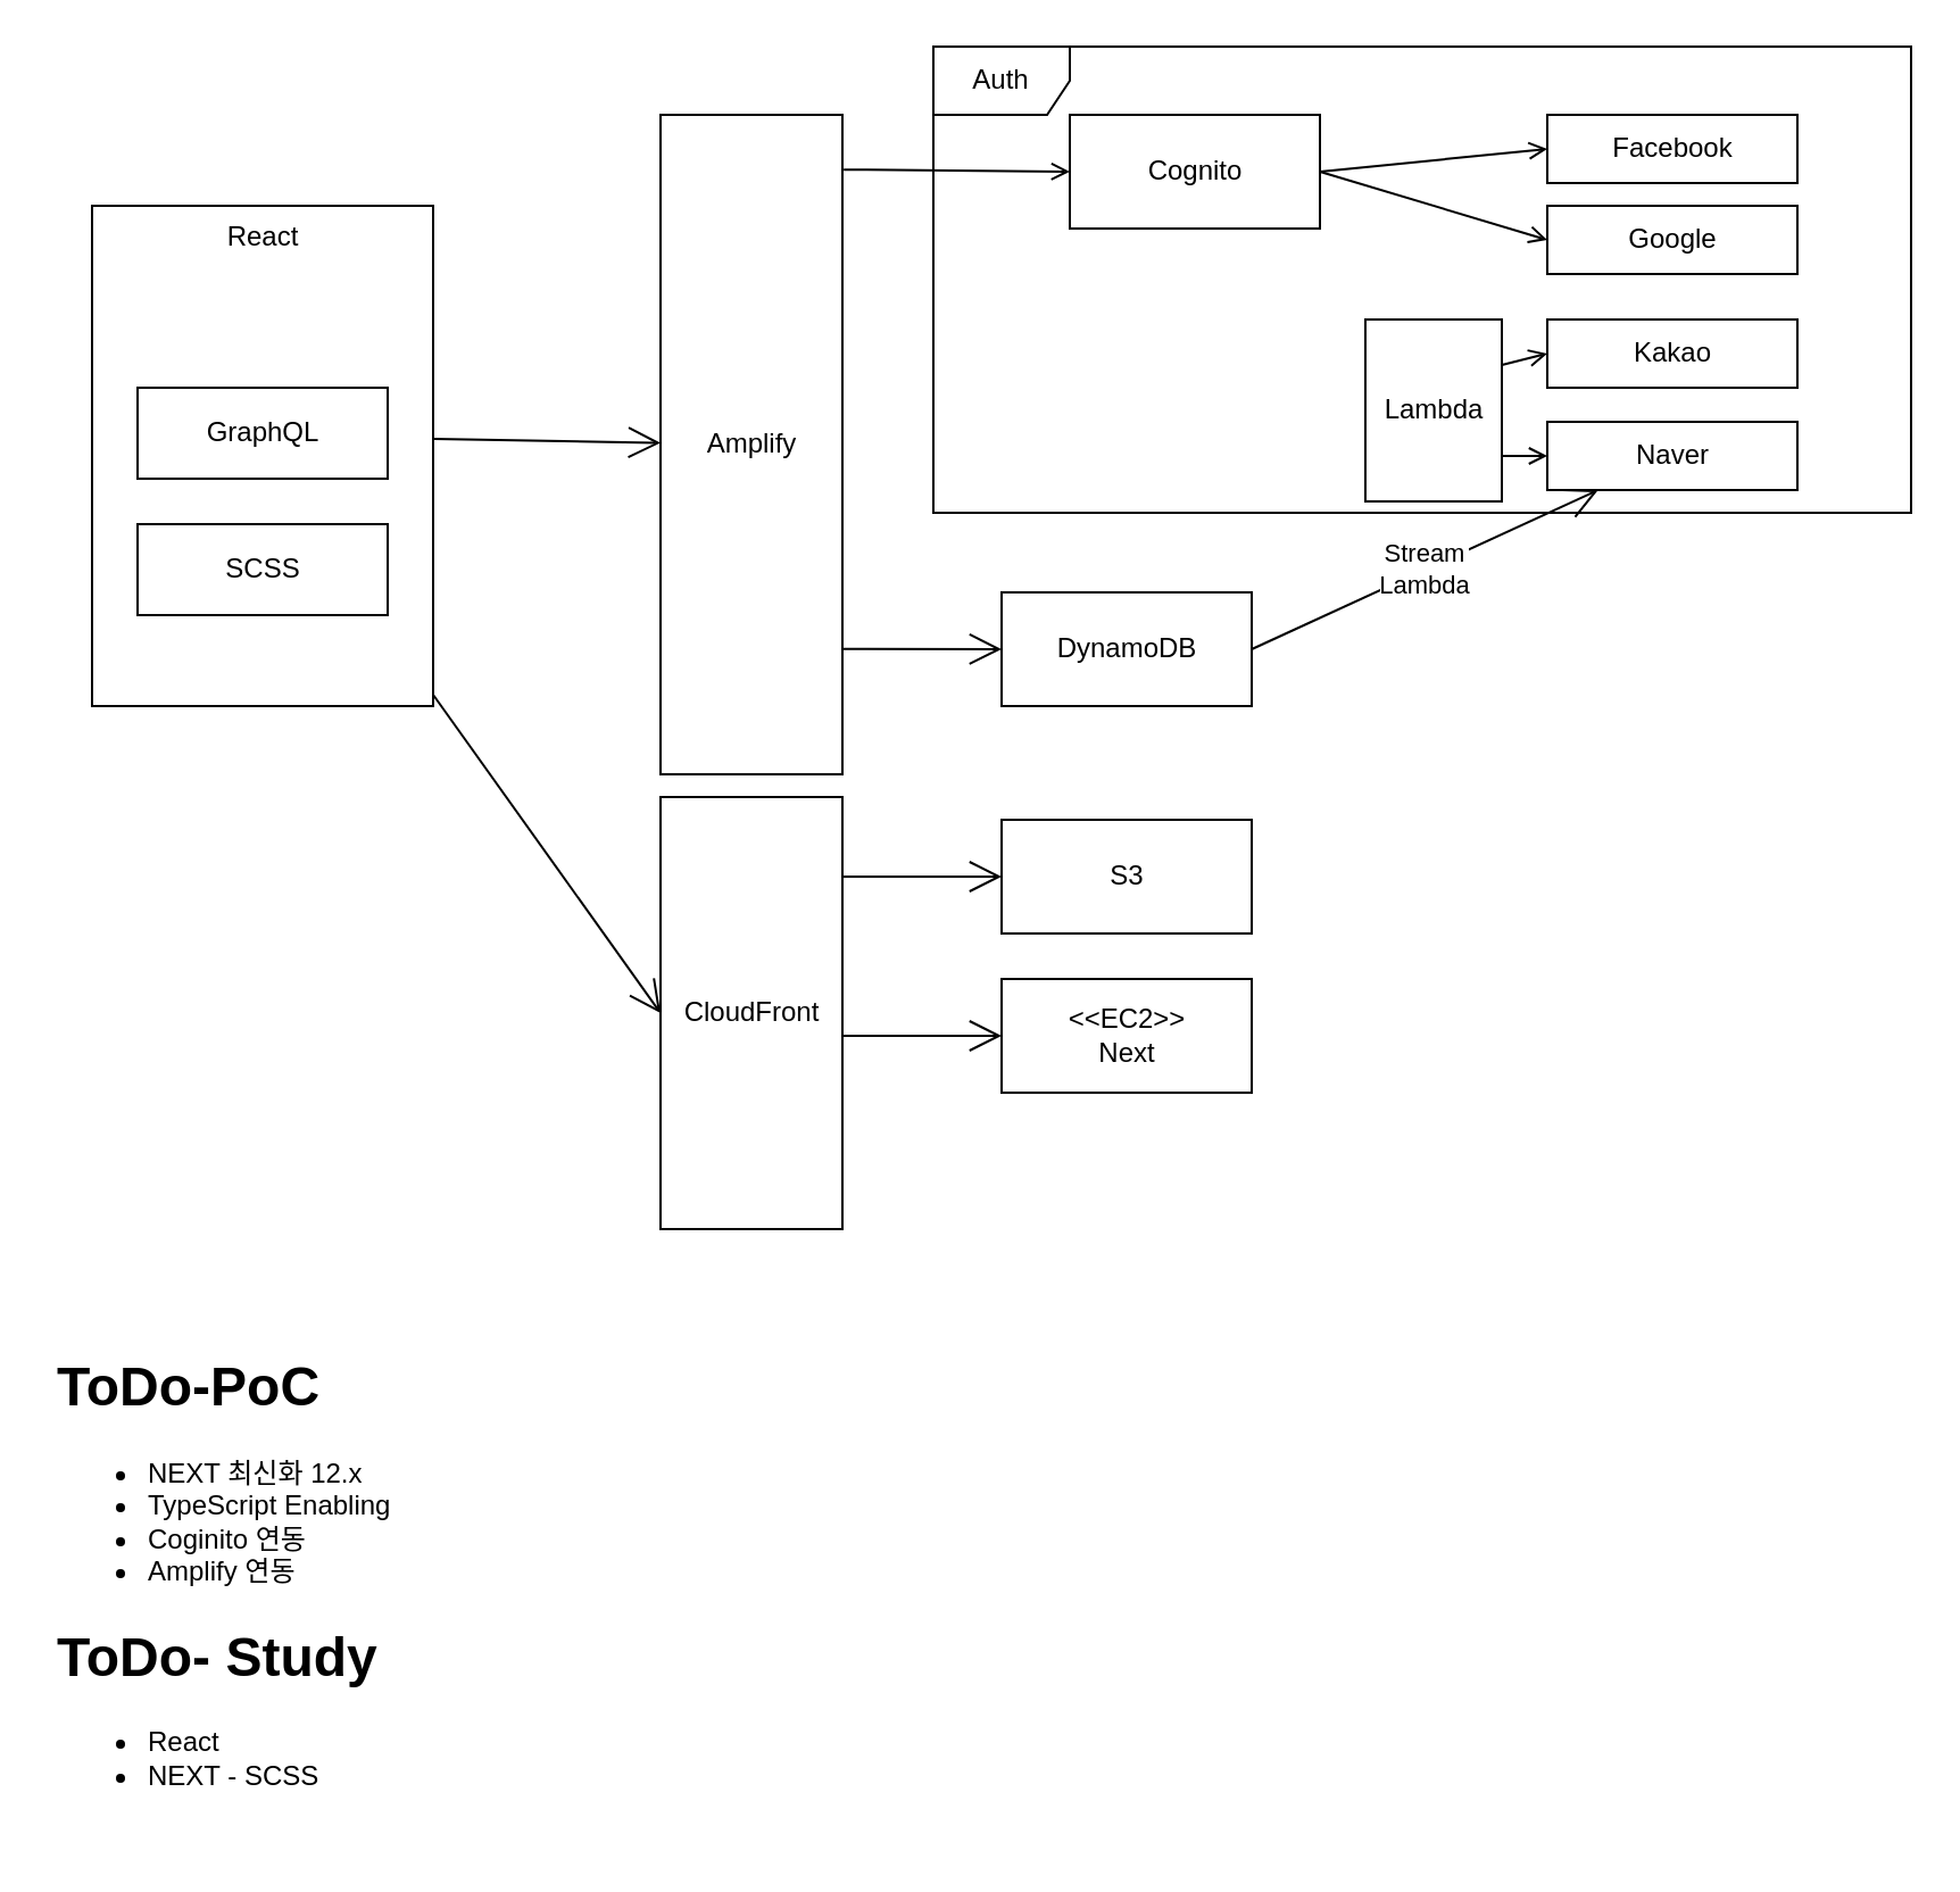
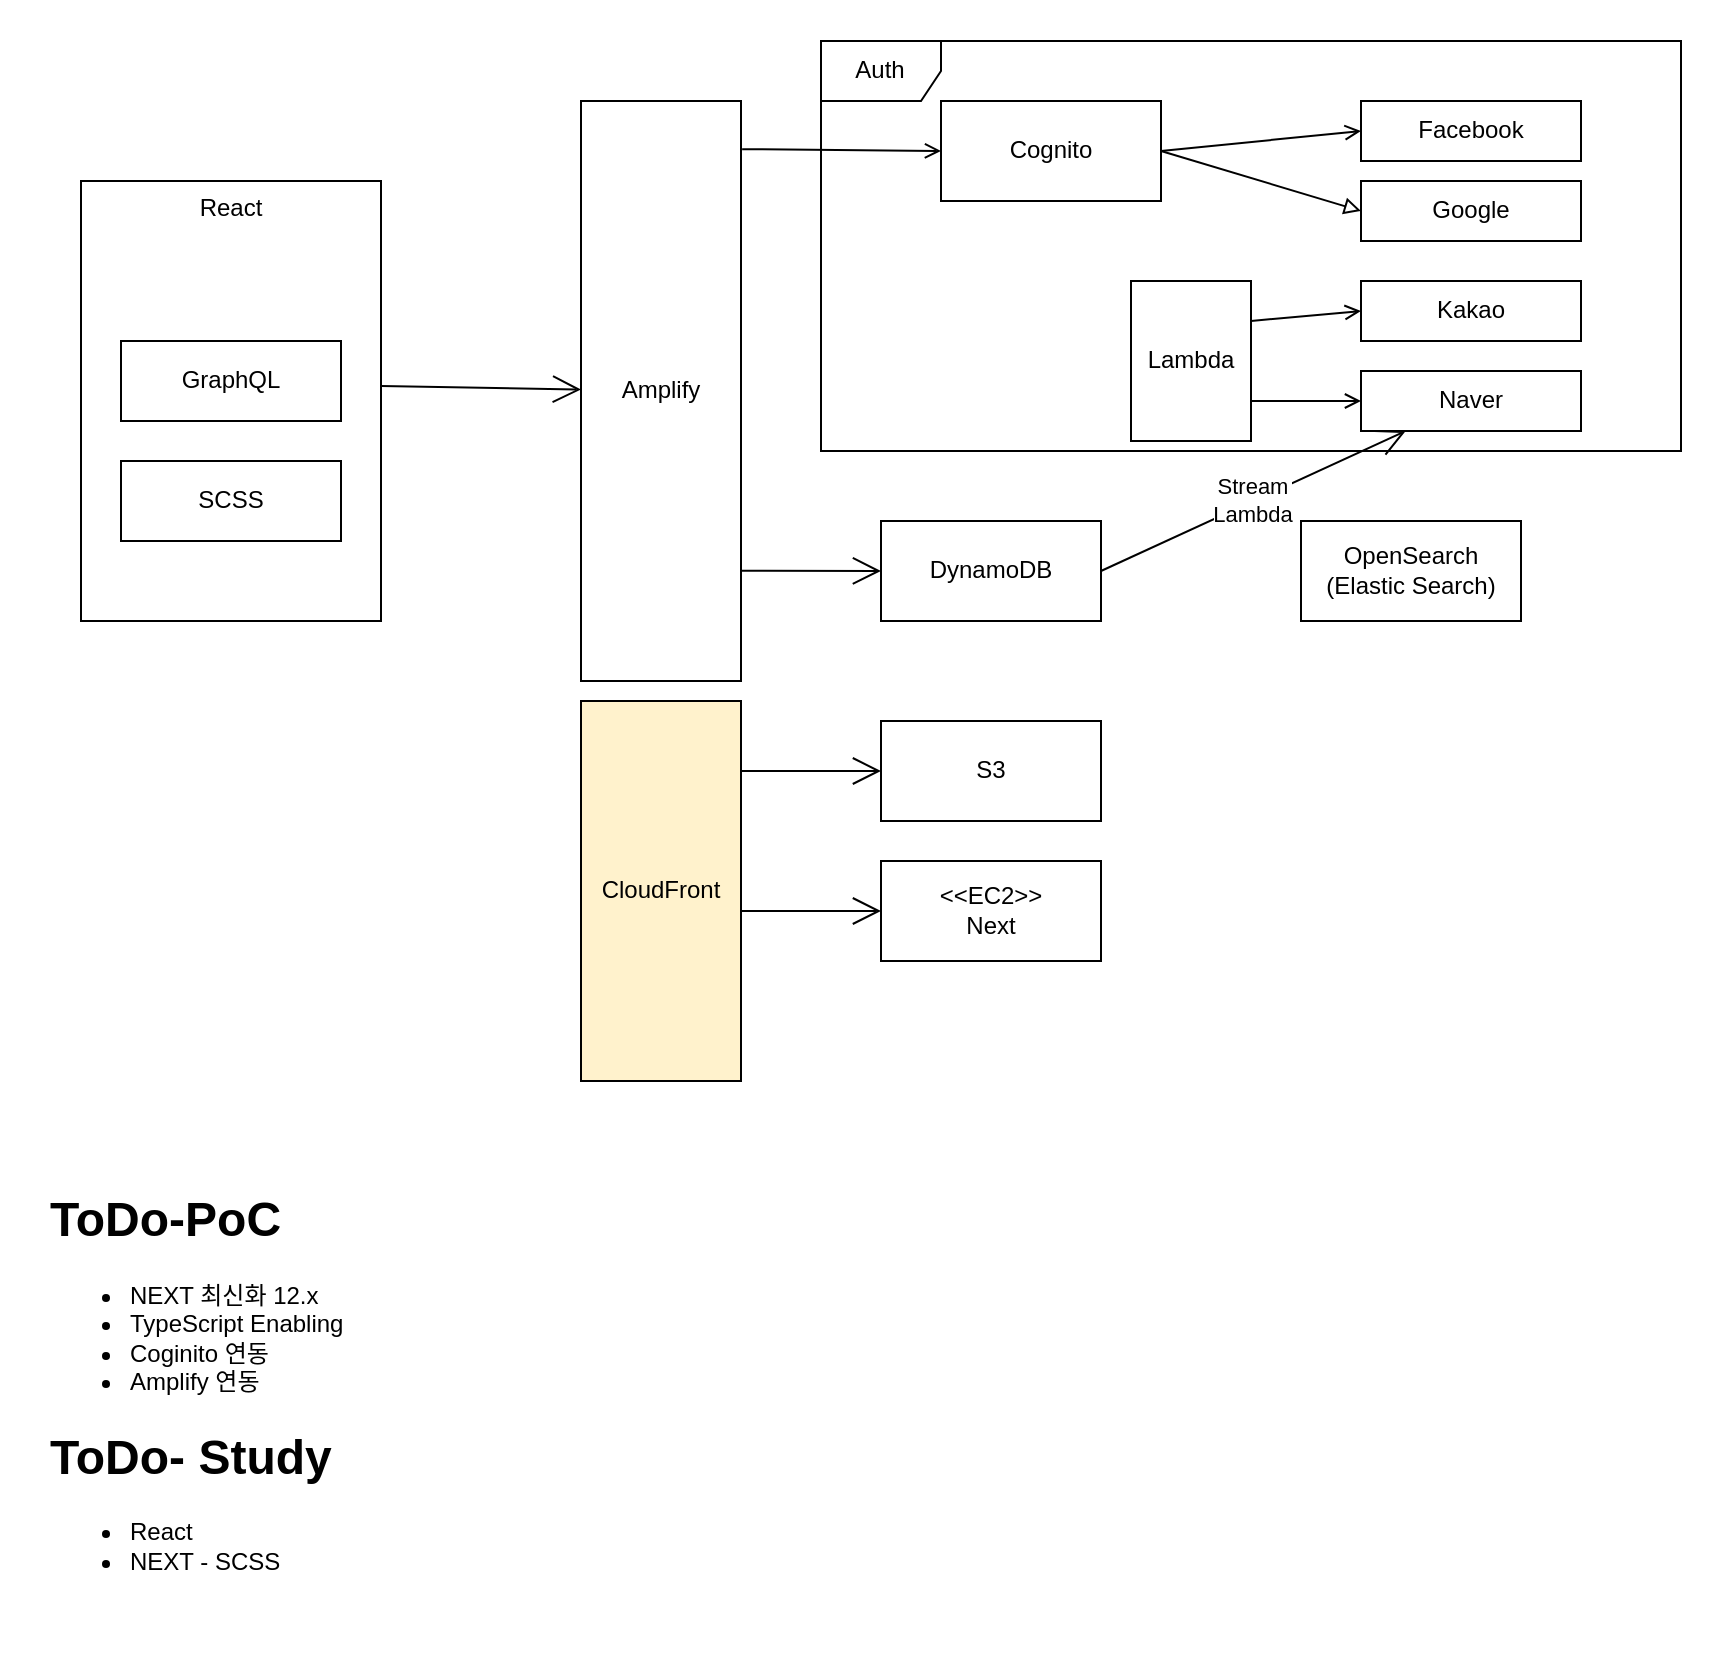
  <mxCell id="0" />
  <mxCell id="1" parent="0" />
  <mxCell id="2" value="Auth" style="shape=umlFrame;whiteSpace=wrap;html=1;" vertex="1" parent="1"><mxGeometry x="410" y="20" width="430" height="205" as="geometry" /></mxCell>
  <mxCell id="3" value="React" style="html=1;verticalAlign=top;" vertex="1" parent="1"><mxGeometry x="40" y="90" width="150" height="220" as="geometry" /></mxCell>
  <mxCell id="4" value="DynamoDB" style="html=1;" vertex="1" parent="1"><mxGeometry x="440" y="260" width="110" height="50" as="geometry" /></mxCell>
+ <mxCell id="5" value="OpenSearch&lt;br&gt;(Elastic Search)" style="html=1;" vertex="1" parent="1"><mxGeometry x="650" y="260" width="110" height="50" as="geometry" /></mxCell>
  <mxCell id="6" value="Stream&lt;br&gt;Lambda" style="endArrow=open;endFill=1;endSize=12;html=1;rounded=0;exitX=1;exitY=0.5;exitDx=0;exitDy=0;" edge="1" parent="1" source="4" target="11"><mxGeometry width="160" relative="1" as="geometry"><mxPoint x="630" y="310" as="sourcePoint" /><mxPoint x="690" y="315" as="targetPoint" /></mxGeometry></mxCell>
  <mxCell id="7" value="Cognito" style="html=1;" vertex="1" parent="1"><mxGeometry x="470" y="50" width="110" height="50" as="geometry" /></mxCell>
  <mxCell id="8" value="" style="endArrow=open;endFill=1;endSize=12;html=1;rounded=0;exitX=1.006;exitY=0.81;exitDx=0;exitDy=0;entryX=0;entryY=0.5;entryDx=0;entryDy=0;exitPerimeter=0;" edge="1" parent="1" source="19" target="4"><mxGeometry width="160" relative="1" as="geometry"><mxPoint x="580" y="315" as="sourcePoint" /><mxPoint x="870" y="325" as="targetPoint" /></mxGeometry></mxCell>
- <mxCell id="9" value="Lambda" style="html=1;" vertex="1" parent="1"><mxGeometry x="600" y="140" width="60" height="80" as="geometry" /></mxCell>
+ <mxCell id="9" value="Lambda" style="html=1;" vertex="1" parent="1"><mxGeometry x="565" y="140" width="60" height="80" as="geometry" /></mxCell>
  <mxCell id="10" value="Kakao" style="html=1;" vertex="1" parent="1"><mxGeometry x="680" y="140" width="110" height="30" as="geometry" /></mxCell>
  <mxCell id="11" value="Naver" style="html=1;" vertex="1" parent="1"><mxGeometry x="680" y="185" width="110" height="30" as="geometry" /></mxCell>
  <mxCell id="12" value="Facebook" style="html=1;" vertex="1" parent="1"><mxGeometry x="680" y="50" width="110" height="30" as="geometry" /></mxCell>
  <mxCell id="13" value="Google" style="html=1;" vertex="1" parent="1"><mxGeometry x="680" y="90" width="110" height="30" as="geometry" /></mxCell>
  <mxCell id="14" value="GraphQL" style="html=1;" vertex="1" parent="1"><mxGeometry x="60" y="170" width="110" height="40" as="geometry" /></mxCell>
  <mxCell id="15" value="" style="endArrow=open;endFill=0;endSize=6;html=1;rounded=0;exitX=1;exitY=0.25;exitDx=0;exitDy=0;entryX=0;entryY=0.5;entryDx=0;entryDy=0;strokeWidth=1;" edge="1" parent="1" source="9" target="10"><mxGeometry width="160" relative="1" as="geometry"><mxPoint x="590" y="-5" as="sourcePoint" /><mxPoint x="690" y="-5" as="targetPoint" /></mxGeometry></mxCell>
  <mxCell id="16" value="" style="endArrow=open;endFill=0;endSize=6;html=1;rounded=0;exitX=1;exitY=0.75;exitDx=0;exitDy=0;strokeWidth=1;" edge="1" parent="1" source="9" target="11"><mxGeometry width="160" relative="1" as="geometry"><mxPoint x="670" y="170" as="sourcePoint" /><mxPoint x="690" y="165" as="targetPoint" /></mxGeometry></mxCell>
  <mxCell id="17" value="" style="endArrow=open;endFill=0;endSize=6;html=1;rounded=0;exitX=1;exitY=0.5;exitDx=0;exitDy=0;entryX=0;entryY=0.5;entryDx=0;entryDy=0;strokeWidth=1;" edge="1" parent="1" source="7" target="12"><mxGeometry width="160" relative="1" as="geometry"><mxPoint x="670" y="170" as="sourcePoint" /><mxPoint x="690" y="165" as="targetPoint" /></mxGeometry></mxCell>
- <mxCell id="18" value="" style="endArrow=open;endFill=0;endSize=6;html=1;rounded=0;exitX=1;exitY=0.5;exitDx=0;exitDy=0;entryX=0;entryY=0.5;entryDx=0;entryDy=0;strokeWidth=1;" edge="1" parent="1" source="7" target="13"><mxGeometry width="160" relative="1" as="geometry"><mxPoint x="680" y="180" as="sourcePoint" /><mxPoint x="700" y="175" as="targetPoint" /></mxGeometry></mxCell>
+ <mxCell id="18" value="" style="endArrow=block;endFill=0;endSize=6;html=1;rounded=0;exitX=1;exitY=0.5;exitDx=0;exitDy=0;entryX=0;entryY=0.5;entryDx=0;entryDy=0;strokeWidth=1;" edge="1" parent="1" source="7" target="13"><mxGeometry width="160" relative="1" as="geometry"><mxPoint x="680" y="180" as="sourcePoint" /><mxPoint x="700" y="175" as="targetPoint" /></mxGeometry></mxCell>
  <mxCell id="19" value="Amplify" style="html=1;" vertex="1" parent="1"><mxGeometry x="290" y="50" width="80" height="290" as="geometry" /></mxCell>
  <mxCell id="20" value="" style="endArrow=open;endFill=0;endSize=6;html=1;rounded=0;exitX=1.007;exitY=0.083;exitDx=0;exitDy=0;strokeWidth=1;exitPerimeter=0;" edge="1" parent="1" source="19"><mxGeometry width="160" relative="1" as="geometry"><mxPoint x="590" y="85" as="sourcePoint" /><mxPoint x="470" y="75" as="targetPoint" /></mxGeometry></mxCell>
  <mxCell id="21" value="S3" style="html=1;" vertex="1" parent="1"><mxGeometry x="440" y="360" width="110" height="50" as="geometry" /></mxCell>
  <mxCell id="22" value="" style="endArrow=open;endFill=1;endSize=12;html=1;rounded=0;entryX=0;entryY=0.5;entryDx=0;entryDy=0;" edge="1" parent="1" target="21"><mxGeometry width="160" relative="1" as="geometry"><mxPoint x="370" y="385" as="sourcePoint" /><mxPoint x="560" y="325" as="targetPoint" /></mxGeometry></mxCell>
- <mxCell id="23" value="CloudFront" style="html=1;" vertex="1" parent="1"><mxGeometry x="290" y="350" width="80" height="190" as="geometry" /></mxCell>
+ <mxCell id="23" value="CloudFront" style="html=1;fillColor=#fff2cc;" vertex="1" parent="1"><mxGeometry x="290" y="350" width="80" height="190" as="geometry" /></mxCell>
  <mxCell id="24" value="&amp;lt;&amp;lt;EC2&amp;gt;&amp;gt;&lt;br&gt;Next" style="html=1;" vertex="1" parent="1"><mxGeometry x="440" y="430" width="110" height="50" as="geometry" /></mxCell>
  <mxCell id="25" value="" style="endArrow=open;endFill=1;endSize=12;html=1;rounded=0;entryX=0;entryY=0.5;entryDx=0;entryDy=0;" edge="1" parent="1" target="24"><mxGeometry width="160" relative="1" as="geometry"><mxPoint x="370" y="455" as="sourcePoint" /><mxPoint x="560" y="395" as="targetPoint" /></mxGeometry></mxCell>
  <mxCell id="26" value="SCSS" style="html=1;" vertex="1" parent="1"><mxGeometry x="60" y="230" width="110" height="40" as="geometry" /></mxCell>
  <mxCell id="27" value="" style="endArrow=open;endFill=1;endSize=12;html=1;rounded=0;exitX=1.001;exitY=0.466;exitDx=0;exitDy=0;exitPerimeter=0;" edge="1" parent="1" source="3" target="19"><mxGeometry width="160" relative="1" as="geometry"><mxPoint x="379.92" y="309.4" as="sourcePoint" /><mxPoint x="560" y="325" as="targetPoint" /></mxGeometry></mxCell>
- <mxCell id="28" value="" style="endArrow=open;endFill=1;endSize=12;html=1;rounded=0;entryX=0;entryY=0.5;entryDx=0;entryDy=0;" edge="1" parent="1" source="3" target="23"><mxGeometry width="160" relative="1" as="geometry"><mxPoint x="230.21" y="202.52" as="sourcePoint" /><mxPoint x="300" y="204.096" as="targetPoint" /></mxGeometry></mxCell>
  <mxCell id="29" value="&lt;p style=&quot;line-height: 0.9&quot;&gt;&lt;/p&gt;&lt;h1&gt;ToDo-PoC&lt;/h1&gt;&lt;p&gt;&lt;/p&gt;&lt;ul&gt;&lt;li&gt;NEXT 최신화 12.x&amp;nbsp;&lt;/li&gt;&lt;li&gt;TypeScript Enabling&amp;nbsp;&lt;/li&gt;&lt;li&gt;Coginito 연동&amp;nbsp;&lt;/li&gt;&lt;li&gt;Amplify 연동&lt;/li&gt;&lt;/ul&gt;&lt;h1&gt;ToDo- Study&lt;/h1&gt;&lt;div&gt;&lt;ul&gt;&lt;li&gt;React&lt;/li&gt;&lt;li&gt;NEXT - SCSS&lt;/li&gt;&lt;/ul&gt;&lt;/div&gt;&lt;p&gt;&lt;/p&gt;&lt;p&gt;&lt;/p&gt;" style="text;html=1;strokeColor=none;fillColor=none;spacing=5;spacingTop=-20;whiteSpace=wrap;overflow=hidden;rounded=0;" vertex="1" parent="1"><mxGeometry x="20" y="590" width="350" height="220" as="geometry" /></mxCell>
